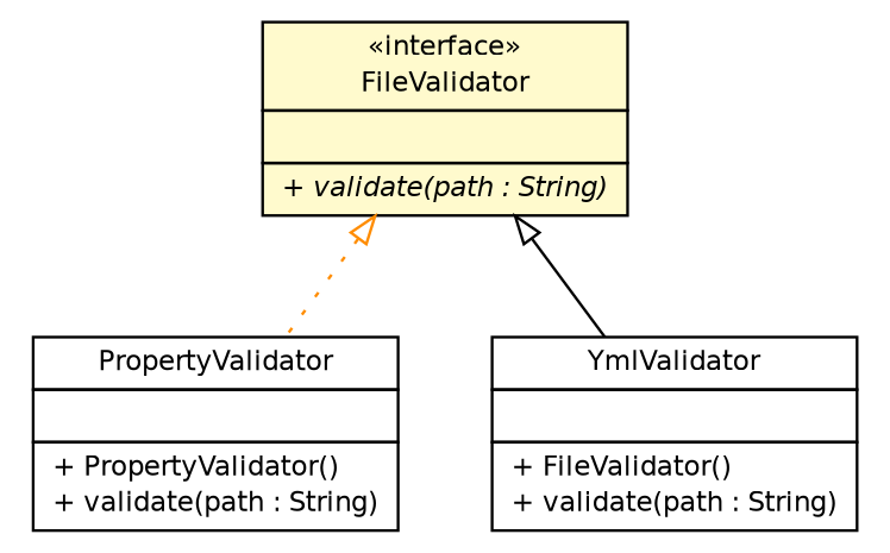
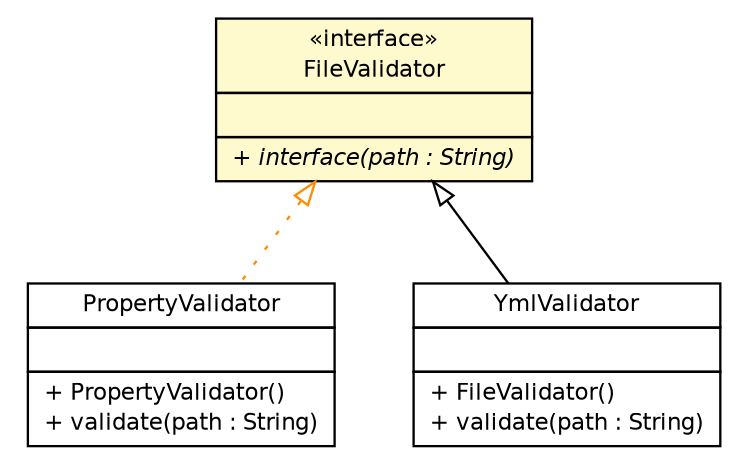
  digraph {
    nodesep=0.25
    ranksep=0.5
    node [fontcolor=black fontname=Helvetica fontsize=10.0 shape=plaintext]
    edge [arrowtail=empty dir=back fontname=Helvetica fontsize=10 headport=p labelfontname=Helvetica labelfontsize=10 tailport=p]
    n1 [label=<<table title="cn.home1.oss.environment.configlint.PropertyValidator" border="0" cellborder="1" cellspacing="0" cellpadding="2" port="p" href="./PropertyValidator.html"> 		<tr><td><table border="0" cellspacing="0" cellpadding="1"> <tr><td align="center" balign="center"> PropertyValidator </td></tr> 		</table></td></tr> 		<tr><td><table border="0" cellspacing="0" cellpadding="1"> <tr><td align="left" balign="left">  </td></tr> 		</table></td></tr> 		<tr><td><table border="0" cellspacing="0" cellpadding="1"> <tr><td align="left" balign="left"> + PropertyValidator() </td></tr> <tr><td align="left" balign="left"> + validate(path : String) </td></tr> 		</table></td></tr> 		</table>>]
-   n2 [label=<<table title="cn.home1.oss.environment.configlint.FileValidator" border="0" cellborder="1" cellspacing="0" cellpadding="2" port="p" bgcolor="lemonChiffon" href="./FileValidator.html"> 		<tr><td><table border="0" cellspacing="0" cellpadding="1"> <tr><td align="center" balign="center"> &#171;interface&#187; </td></tr> <tr><td align="center" balign="center"> FileValidator </td></tr> 		</table></td></tr> 		<tr><td><table border="0" cellspacing="0" cellpadding="1"> <tr><td align="left" balign="left">  </td></tr> 		</table></td></tr> 		<tr><td><table border="0" cellspacing="0" cellpadding="1"> <tr><td align="left" balign="left"><font face="Helvetica-Oblique" point-size="10.0"> + validate(path : String) </font></td></tr> 		</table></td></tr> 		</table>>]
+   n2 [label=<<table title="cn.home1.oss.environment.configlint.FileValidator" border="0" cellborder="1" cellspacing="0" cellpadding="2" port="p" bgcolor="lemonChiffon" href="./FileValidator.html"> 		<tr><td><table border="0" cellspacing="0" cellpadding="1"> <tr><td align="center" balign="center"> &#171;interface&#187; </td></tr> <tr><td align="center" balign="center"> FileValidator </td></tr> 		</table></td></tr> 		<tr><td><table border="0" cellspacing="0" cellpadding="1"> <tr><td align="left" balign="left">  </td></tr> 		</table></td></tr> 		<tr><td><table border="0" cellspacing="0" cellpadding="1"> <tr><td align="left" balign="left"><font face="Helvetica-Oblique" point-size="10.0"> + interface(path : String) </font></td></tr> 		</table></td></tr> 		</table>>]
    n3 [label=<<table title="cn.home1.oss.environment.configlint.YmlValidator" border="0" cellborder="1" cellspacing="0" cellpadding="2" port="p" href="./YmlValidator.html"> 		<tr><td><table border="0" cellspacing="0" cellpadding="1"> <tr><td align="center" balign="center"> YmlValidator </td></tr> 		</table></td></tr> 		<tr><td><table border="0" cellspacing="0" cellpadding="1"> <tr><td align="left" balign="left">  </td></tr> 		</table></td></tr> 		<tr><td><table border="0" cellspacing="0" cellpadding="1"> <tr><td align="left" balign="left"> + FileValidator() </td></tr> <tr><td align="left" balign="left"> + validate(path : String) </td></tr> 		</table></td></tr> 		</table>>]
    n2 -> n1 [color=darkorange style=dotted]
    n2 -> n3 [color=black style=solid]
  }
